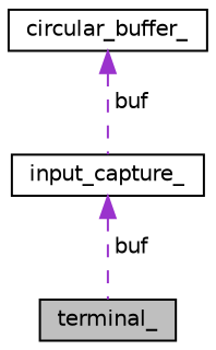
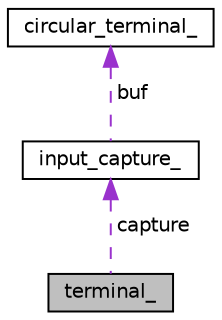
  digraph {
    node [color=black fillcolor=white fontname=Helvetica fontsize=10 shape=record style=filled]
    edge [color=darkorchid3 dir=back fontname=Helvetica fontsize=10 labelfontname=Helvetica labelfontsize=10 style=dashed]
    n1 [fillcolor=grey75 fontcolor=black height=0.2 label=terminal_ width=0.4]
    n2 [height=0.2 label=input_capture_ width=0.4]
-   n3 [height=0.2 label=circular_buffer_ width=0.4]
-   n2 -> n1 [label=" buf"]
+   n3 [height=0.2 label=circular_terminal_ width=0.4]
+   n2 -> n1 [label=" capture"]
    n3 -> n2 [label=" buf"]
  }
